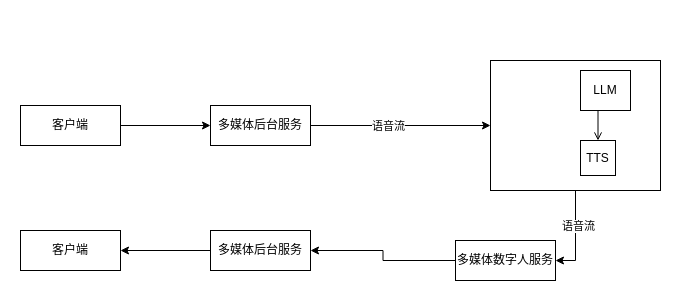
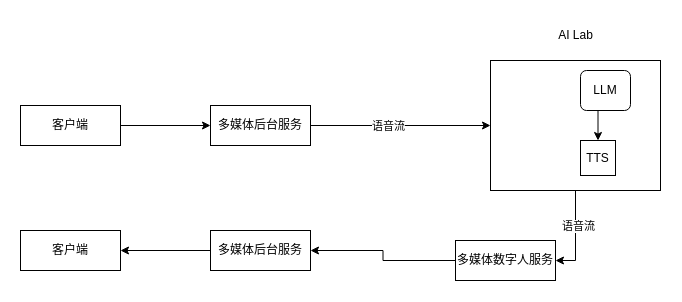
  <mxCell id="0" />
  <mxCell id="1" parent="0" />
  <mxCell id="2" style="edgeStyle=orthogonalEdgeStyle;rounded=0;orthogonalLoop=1;jettySize=auto;html=1;entryX=0;entryY=0.5;entryDx=0;entryDy=0;" edge="1" parent="1" source="3" target="6"><mxGeometry relative="1" as="geometry" /></mxCell>
  <mxCell id="3" value="客户端" style="rounded=0;whiteSpace=wrap;html=1;" vertex="1" parent="1"><mxGeometry x="20" y="105" width="100" height="40" as="geometry" /></mxCell>
  <mxCell id="4" style="edgeStyle=orthogonalEdgeStyle;rounded=0;orthogonalLoop=1;jettySize=auto;html=1;entryX=0;entryY=0.5;entryDx=0;entryDy=0;" edge="1" parent="1" source="6" target="14"><mxGeometry relative="1" as="geometry" /></mxCell>
  <mxCell id="5" value="语音流" style="edgeLabel;html=1;align=center;verticalAlign=middle;resizable=0;points=[];" vertex="1" connectable="0" parent="4"><mxGeometry x="-0.141" relative="1" as="geometry"><mxPoint as="offset" /></mxGeometry></mxCell>
  <mxCell id="6" value="多媒体后台服务" style="rounded=0;whiteSpace=wrap;html=1;" vertex="1" parent="1"><mxGeometry x="210" y="105" width="100" height="40" as="geometry" /></mxCell>
  <mxCell id="7" value="客户端" style="rounded=0;whiteSpace=wrap;html=1;" vertex="1" parent="1"><mxGeometry x="20" y="230" width="100" height="40" as="geometry" /></mxCell>
  <mxCell id="8" value="" style="edgeStyle=orthogonalEdgeStyle;rounded=0;orthogonalLoop=1;jettySize=auto;html=1;" edge="1" parent="1" source="9" target="7"><mxGeometry relative="1" as="geometry" /></mxCell>
  <mxCell id="9" value="多媒体后台服务" style="rounded=0;whiteSpace=wrap;html=1;" vertex="1" parent="1"><mxGeometry x="210" y="230" width="100" height="40" as="geometry" /></mxCell>
  <mxCell id="10" value="" style="edgeStyle=orthogonalEdgeStyle;rounded=0;orthogonalLoop=1;jettySize=auto;html=1;" edge="1" parent="1" source="11" target="9"><mxGeometry relative="1" as="geometry" /></mxCell>
  <mxCell id="11" value="多媒体数字人服务" style="rounded=0;whiteSpace=wrap;html=1;" vertex="1" parent="1"><mxGeometry x="455" y="240" width="100" height="40" as="geometry" /></mxCell>
  <mxCell id="12" style="edgeStyle=orthogonalEdgeStyle;rounded=0;orthogonalLoop=1;jettySize=auto;html=1;exitX=0.5;exitY=1;exitDx=0;exitDy=0;entryX=1;entryY=0.5;entryDx=0;entryDy=0;" edge="1" parent="1" source="14" target="11"><mxGeometry relative="1" as="geometry" /></mxCell>
  <mxCell id="13" value="语音流" style="edgeLabel;html=1;align=center;verticalAlign=middle;resizable=0;points=[];" vertex="1" connectable="0" parent="12"><mxGeometry x="-0.224" y="2" relative="1" as="geometry"><mxPoint as="offset" /></mxGeometry></mxCell>
  <mxCell id="14" value="" style="rounded=0;whiteSpace=wrap;html=1;" vertex="1" parent="1"><mxGeometry x="490" y="60" width="170" height="130" as="geometry" /></mxCell>
- <mxCell id="16" style="edgeStyle=orthogonalEdgeStyle;rounded=0;orthogonalLoop=1;jettySize=auto;html=1;exitX=0.5;exitY=1;exitDx=0;exitDy=0;entryX=0.5;entryY=0;entryDx=0;entryDy=0;endArrow=open;" edge="1" parent="1" source="17" target="18"><mxGeometry relative="1" as="geometry" /></mxCell>
- <mxCell id="17" value="LLM" style="rounded=0;whiteSpace=wrap;html=1;" vertex="1" parent="1"><mxGeometry x="580" y="70" width="50" height="40" as="geometry" /></mxCell>
+ <mxCell id="15" value="AI Lab" style="text;html=1;align=center;verticalAlign=middle;resizable=0;points=[];autosize=1;strokeColor=none;fillColor=none;" vertex="1" parent="1"><mxGeometry x="545" y="20" width="60" height="30" as="geometry" /></mxCell>
+ <mxCell id="16" style="edgeStyle=orthogonalEdgeStyle;rounded=0;orthogonalLoop=1;jettySize=auto;html=1;exitX=0.5;exitY=1;exitDx=0;exitDy=0;entryX=0.5;entryY=0;entryDx=0;entryDy=0;" edge="1" parent="1" source="17" target="18"><mxGeometry relative="1" as="geometry" /></mxCell>
+ <mxCell id="17" value="LLM" style="whiteSpace=wrap;html=1;rounded=1;" vertex="1" parent="1"><mxGeometry x="580" y="70" width="50" height="40" as="geometry" /></mxCell>
  <mxCell id="18" value="TTS" style="rounded=0;whiteSpace=wrap;html=1;" vertex="1" parent="1"><mxGeometry x="580" y="140" width="35" height="35" as="geometry" /></mxCell>
